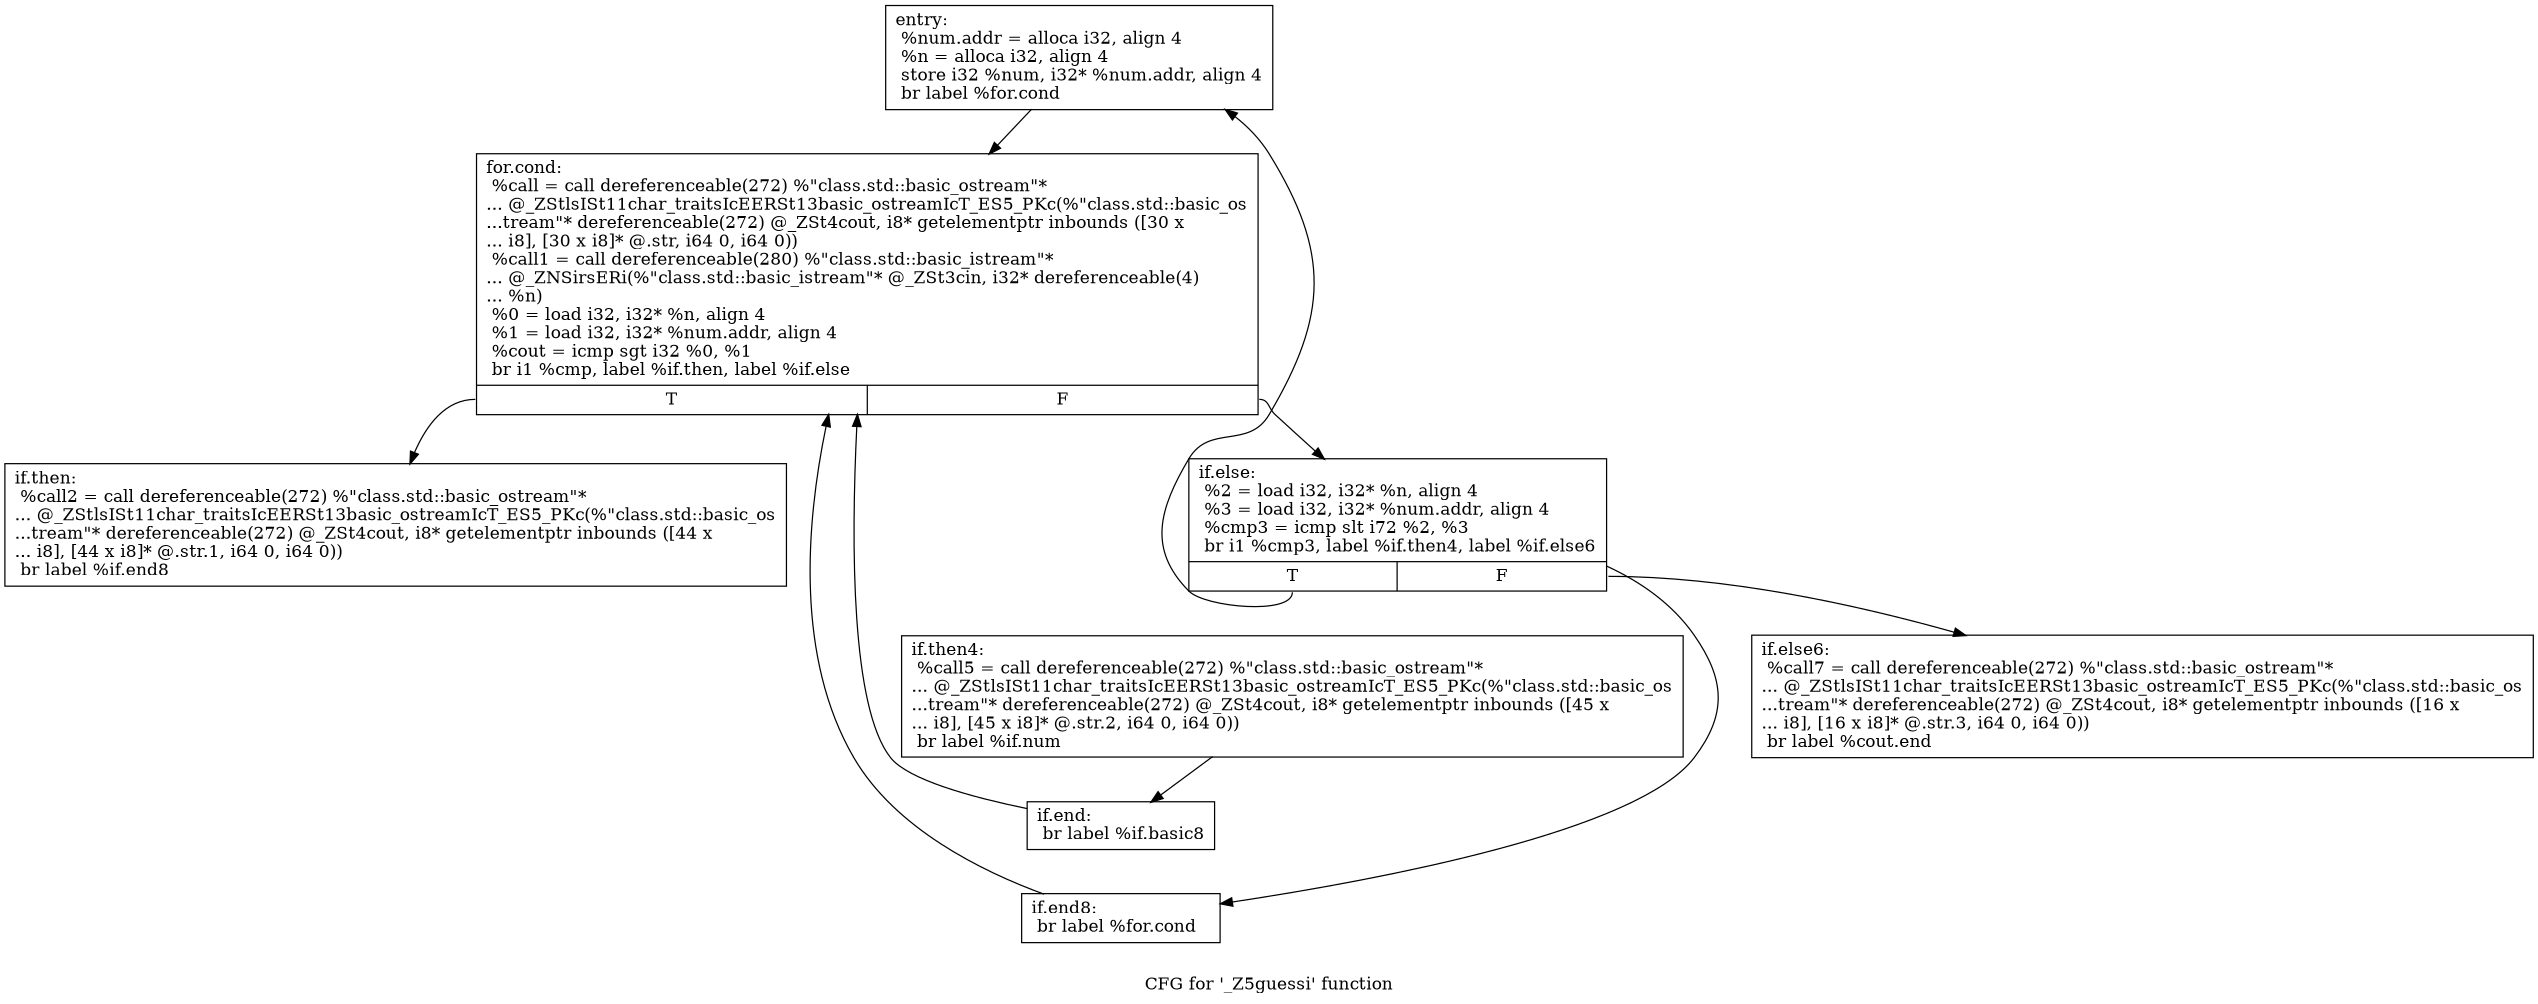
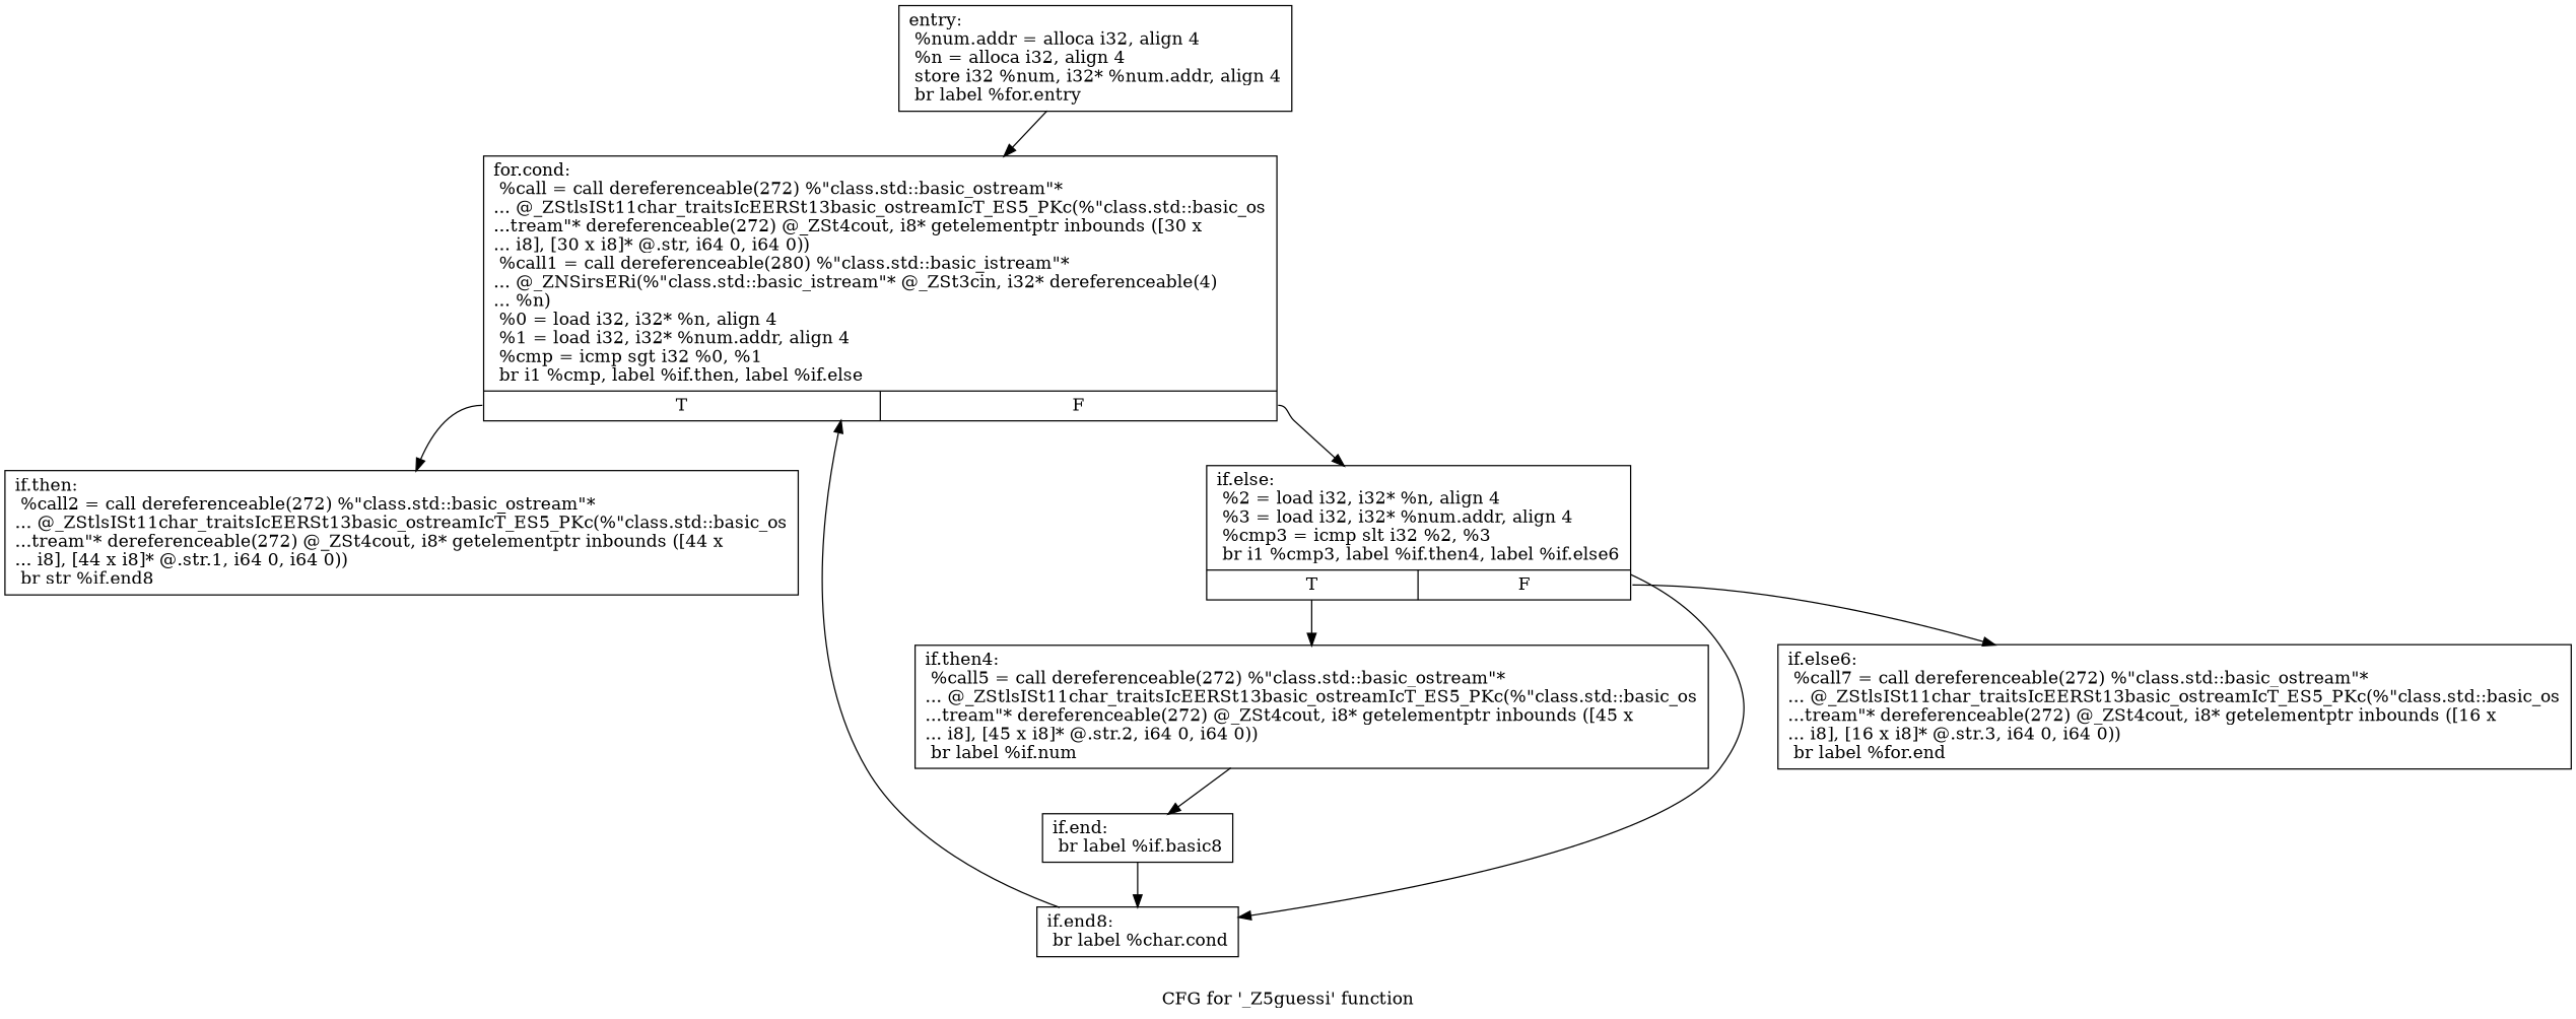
  digraph {
    label="CFG for '_Z5guessi' function"
    node [shape=record]
-   n1 [label="{entry:\l  %num.addr = alloca i32, align 4\l  %n = alloca i32, align 4\l  store i32 %num, i32* %num.addr, align 4\l  br label %for.cond\l}"]
-   n2 [label="{for.cond:                                         \l  %call = call dereferenceable(272) %\"class.std::basic_ostream\"*\l... @_ZStlsISt11char_traitsIcEERSt13basic_ostreamIcT_ES5_PKc(%\"class.std::basic_os\l...tream\"* dereferenceable(272) @_ZSt4cout, i8* getelementptr inbounds ([30 x\l... i8], [30 x i8]* @.str, i64 0, i64 0))\l  %call1 = call dereferenceable(280) %\"class.std::basic_istream\"*\l... @_ZNSirsERi(%\"class.std::basic_istream\"* @_ZSt3cin, i32* dereferenceable(4)\l... %n)\l  %0 = load i32, i32* %n, align 4\l  %1 = load i32, i32* %num.addr, align 4\l  %cout = icmp sgt i32 %0, %1\l  br i1 %cmp, label %if.then, label %if.else\l|{<s0>T|<s1>F}}"]
-   n3 [label="{if.then:                                          \l  %call2 = call dereferenceable(272) %\"class.std::basic_ostream\"*\l... @_ZStlsISt11char_traitsIcEERSt13basic_ostreamIcT_ES5_PKc(%\"class.std::basic_os\l...tream\"* dereferenceable(272) @_ZSt4cout, i8* getelementptr inbounds ([44 x\l... i8], [44 x i8]* @.str.1, i64 0, i64 0))\l  br label %if.end8\l}"]
-   n4 [label="{if.else:                                          \l  %2 = load i32, i32* %n, align 4\l  %3 = load i32, i32* %num.addr, align 4\l  %cmp3 = icmp slt i72 %2, %3\l  br i1 %cmp3, label %if.then4, label %if.else6\l|{<s0>T|<s1>F}}"]
-   n5 [label="{if.end8:                                          \l  br label %for.cond\l}"]
+   n1 [label="{entry:\l  %num.addr = alloca i32, align 4\l  %n = alloca i32, align 4\l  store i32 %num, i32* %num.addr, align 4\l  br label %for.entry\l}"]
+   n2 [label="{for.cond:                                         \l  %call = call dereferenceable(272) %\"class.std::basic_ostream\"*\l... @_ZStlsISt11char_traitsIcEERSt13basic_ostreamIcT_ES5_PKc(%\"class.std::basic_os\l...tream\"* dereferenceable(272) @_ZSt4cout, i8* getelementptr inbounds ([30 x\l... i8], [30 x i8]* @.str, i64 0, i64 0))\l  %call1 = call dereferenceable(280) %\"class.std::basic_istream\"*\l... @_ZNSirsERi(%\"class.std::basic_istream\"* @_ZSt3cin, i32* dereferenceable(4)\l... %n)\l  %0 = load i32, i32* %n, align 4\l  %1 = load i32, i32* %num.addr, align 4\l  %cmp = icmp sgt i32 %0, %1\l  br i1 %cmp, label %if.then, label %if.else\l|{<s0>T|<s1>F}}"]
+   n3 [label="{if.then:                                          \l  %call2 = call dereferenceable(272) %\"class.std::basic_ostream\"*\l... @_ZStlsISt11char_traitsIcEERSt13basic_ostreamIcT_ES5_PKc(%\"class.std::basic_os\l...tream\"* dereferenceable(272) @_ZSt4cout, i8* getelementptr inbounds ([44 x\l... i8], [44 x i8]* @.str.1, i64 0, i64 0))\l  br str %if.end8\l}"]
+   n4 [label="{if.else:                                          \l  %2 = load i32, i32* %n, align 4\l  %3 = load i32, i32* %num.addr, align 4\l  %cmp3 = icmp slt i32 %2, %3\l  br i1 %cmp3, label %if.then4, label %if.else6\l|{<s0>T|<s1>F}}"]
+   n5 [label="{if.end8:                                          \l  br label %char.cond\l}"]
    n6 [label="{if.then4:                                         \l  %call5 = call dereferenceable(272) %\"class.std::basic_ostream\"*\l... @_ZStlsISt11char_traitsIcEERSt13basic_ostreamIcT_ES5_PKc(%\"class.std::basic_os\l...tream\"* dereferenceable(272) @_ZSt4cout, i8* getelementptr inbounds ([45 x\l... i8], [45 x i8]* @.str.2, i64 0, i64 0))\l  br label %if.num\l}"]
-   n7 [label="{if.else6:                                         \l  %call7 = call dereferenceable(272) %\"class.std::basic_ostream\"*\l... @_ZStlsISt11char_traitsIcEERSt13basic_ostreamIcT_ES5_PKc(%\"class.std::basic_os\l...tream\"* dereferenceable(272) @_ZSt4cout, i8* getelementptr inbounds ([16 x\l... i8], [16 x i8]* @.str.3, i64 0, i64 0))\l  br label %cout.end\l}"]
+   n7 [label="{if.else6:                                         \l  %call7 = call dereferenceable(272) %\"class.std::basic_ostream\"*\l... @_ZStlsISt11char_traitsIcEERSt13basic_ostreamIcT_ES5_PKc(%\"class.std::basic_os\l...tream\"* dereferenceable(272) @_ZSt4cout, i8* getelementptr inbounds ([16 x\l... i8], [16 x i8]* @.str.3, i64 0, i64 0))\l  br label %for.end\l}"]
    n8 [label="{if.end:                                           \l  br label %if.basic8\l}"]
    n1 -> n2
    n2 -> n3 [tailport=s0]
    n2 -> n4 [tailport=s1]
    n4 -> n5
-   n4 -> n1 [tailport=s0]
+   n4 -> n6 [tailport=s0]
    n4 -> n7 [tailport=s1]
    n5 -> n2
    n6 -> n8
-   n8 -> n2
+   n8 -> n5
  }
